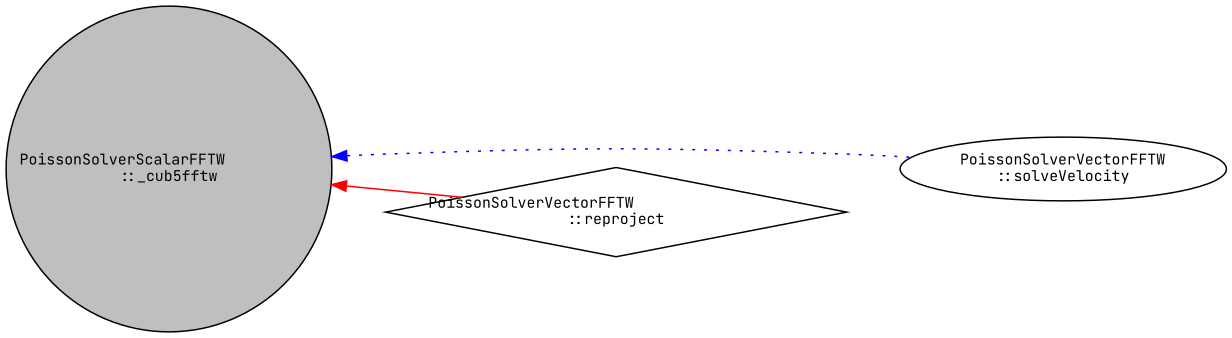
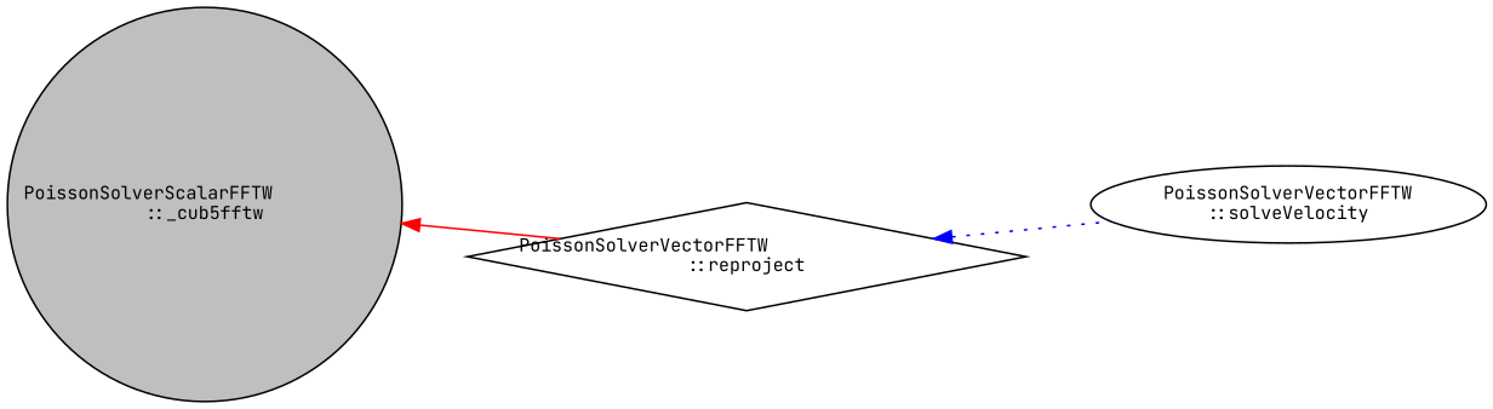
  digraph {
    fontname="JetBrains Mono"
    rankdir=LR
    node [color=black fillcolor=white fontname="JetBrains Mono" fontsize=10 style=filled]
    edge [dir=back fontname="JetBrains Mono" fontsize=10 labelfontname=Helvetica labelfontsize=10]
    n1 [fillcolor=grey75 fontcolor=black height=0.2 label="PoissonSolverScalarFFTW\l::_cub5fftw" shape=circle width=0.4]
    n2 [height=0.2 label="PoissonSolverVectorFFTW\l::solveVelocity" shape=ellipse width=0.4]
    n3 [height=0.2 label="PoissonSolverVectorFFTW\l::reproject" shape=diamond width=0.4]
-   n1 -> n2 [color=blue style=dotted]
+   n3 -> n2 [color=blue style=dotted]
    n1 -> n3 [color=red style=solid]
  }
